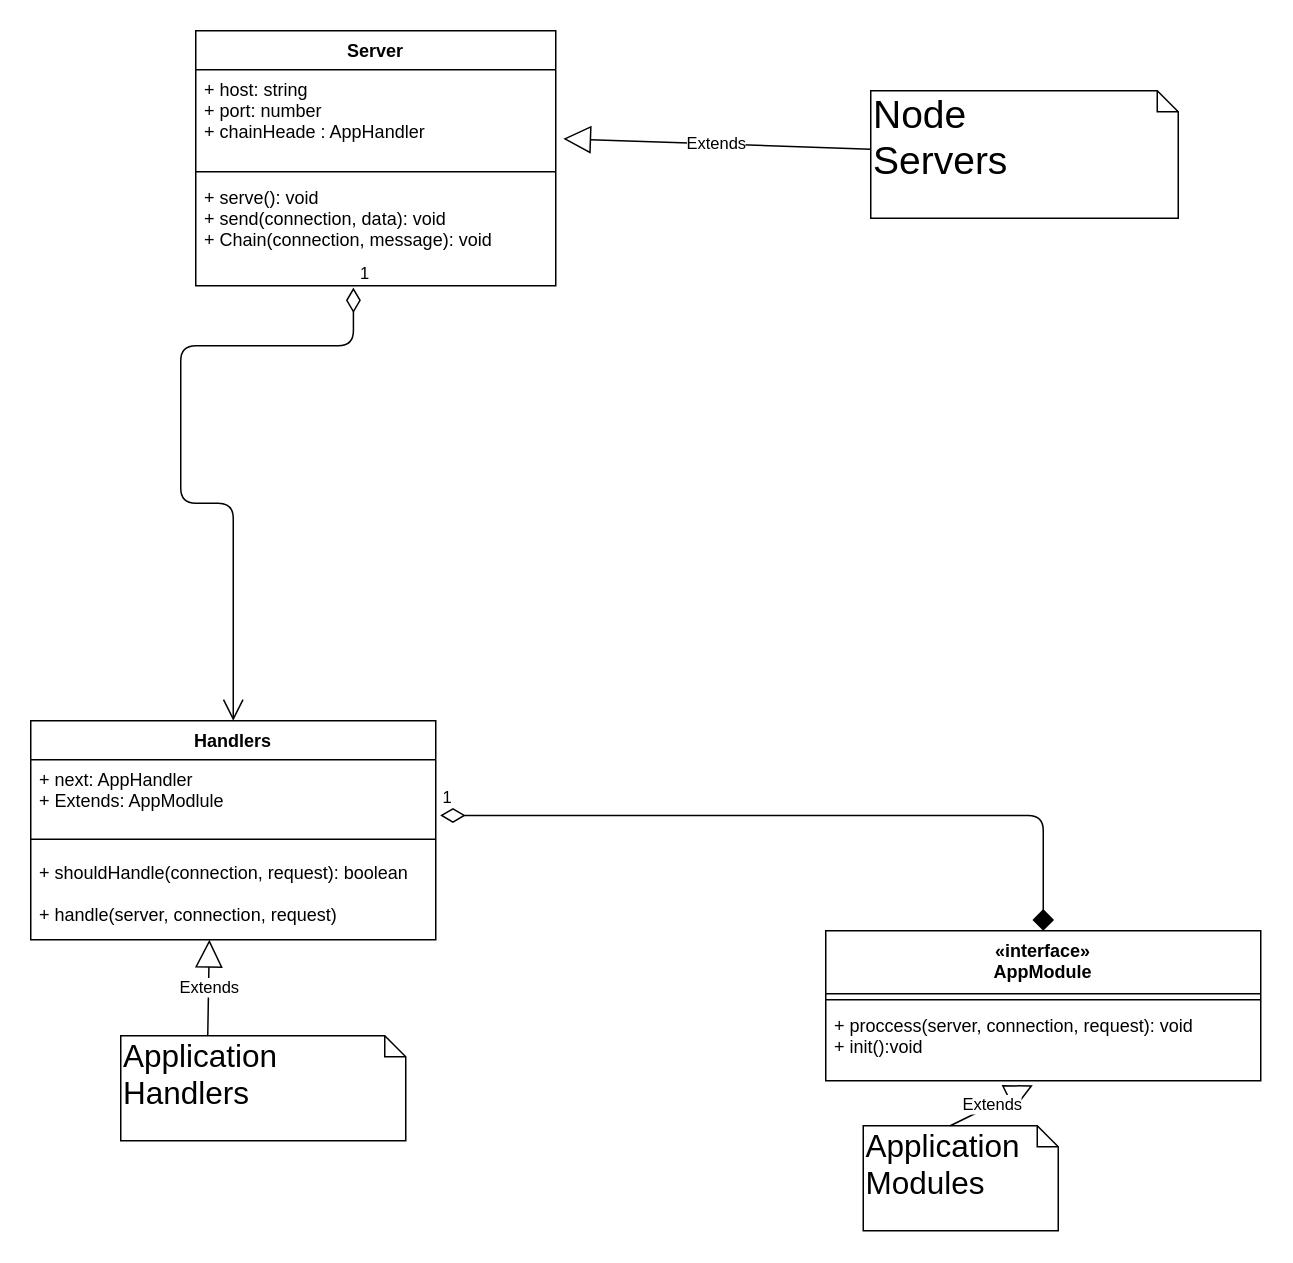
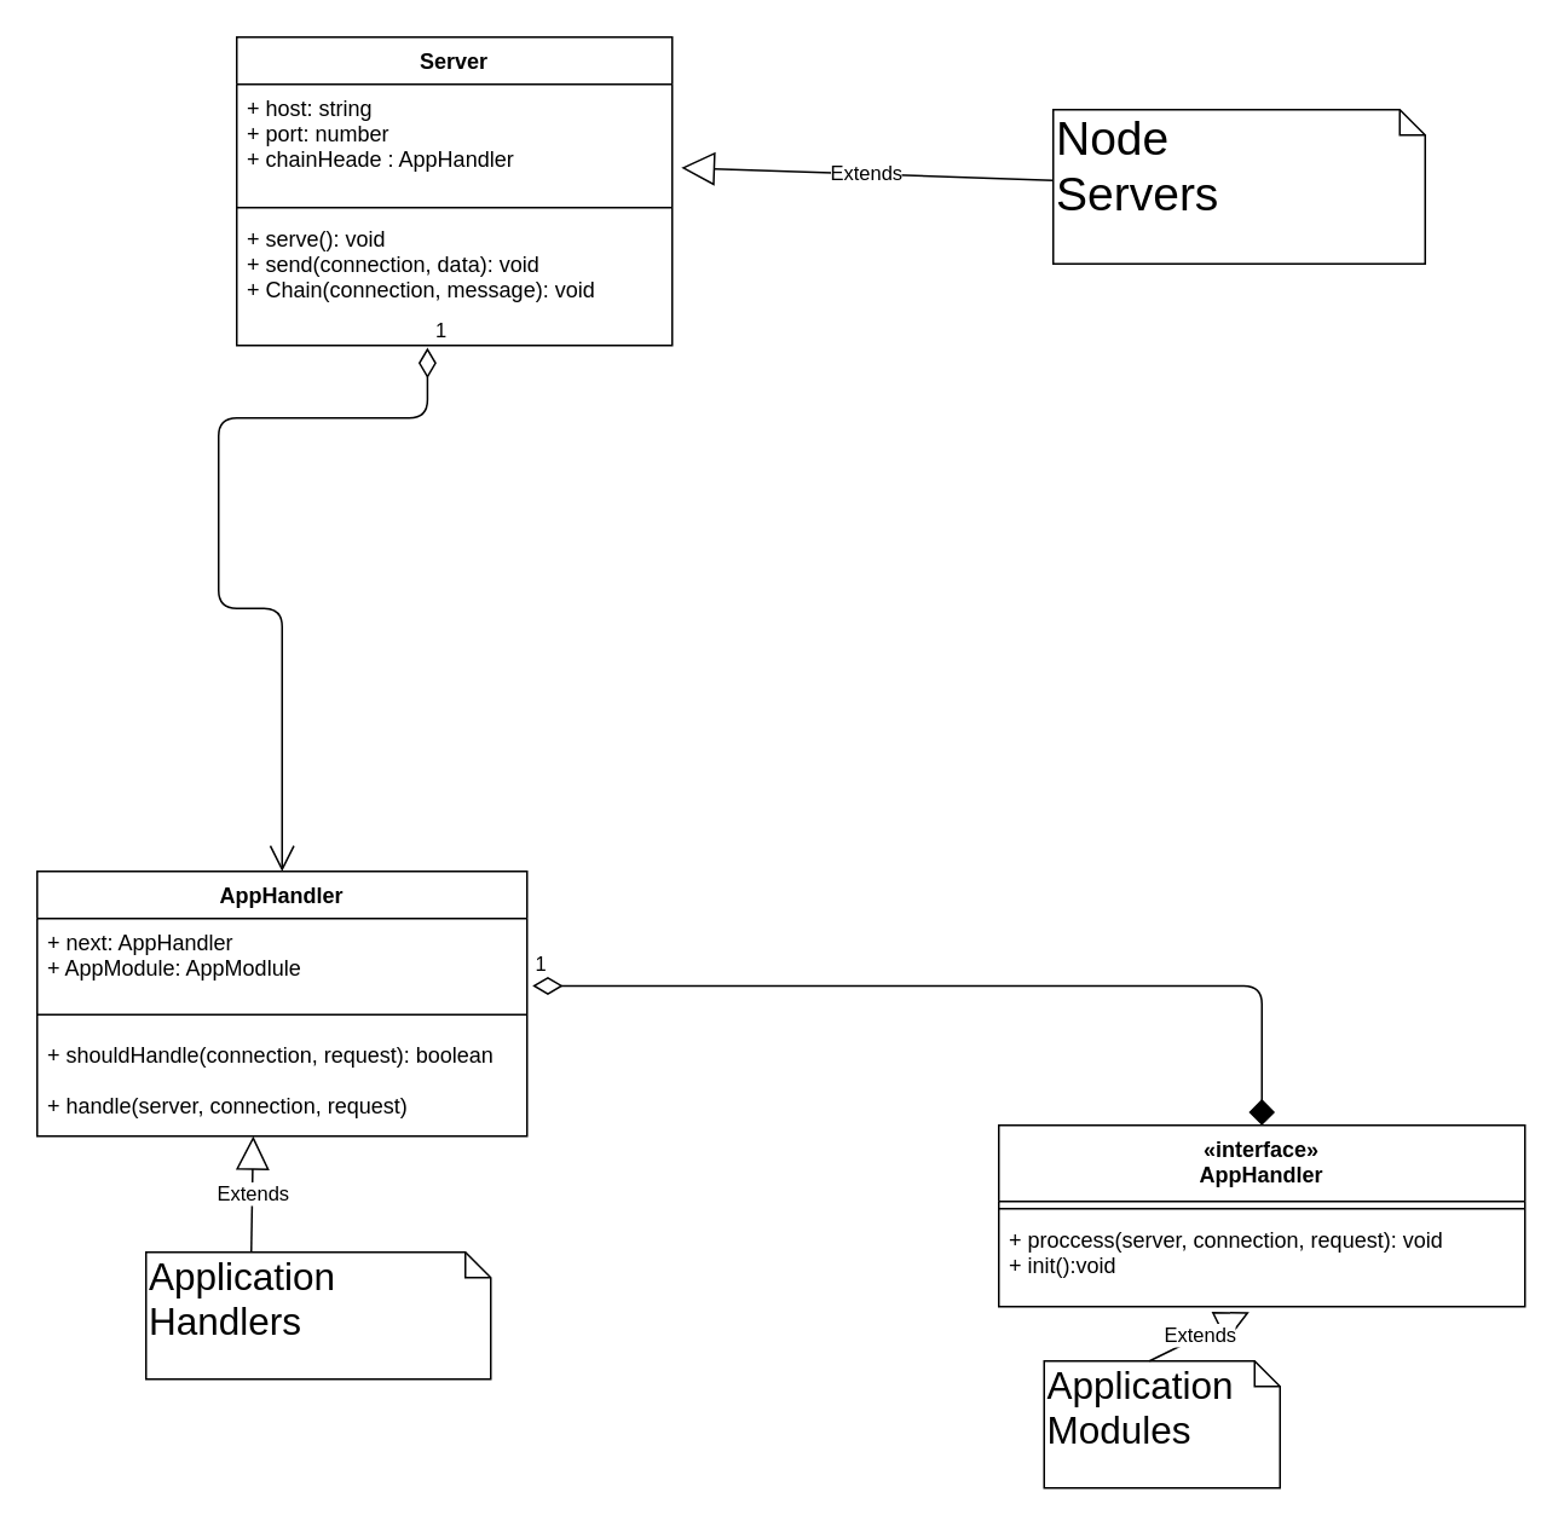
  <mxCell id="0" />
  <mxCell id="1" parent="0" />
- <mxCell id="2" value="Handlers" style="swimlane;fontStyle=1;align=center;verticalAlign=top;childLayout=stackLayout;horizontal=1;startSize=26;horizontalStack=0;resizeParent=1;resizeParentMax=0;resizeLast=0;collapsible=1;marginBottom=0;" vertex="1" parent="1"><mxGeometry x="20" y="480" width="270" height="146" as="geometry" /></mxCell>
- <mxCell id="3" value="+ next: AppHandler&#10;+ Extends: AppModlule" style="text;strokeColor=none;fillColor=none;align=left;verticalAlign=top;spacingLeft=4;spacingRight=4;overflow=hidden;rotatable=0;points=[[0,0.5],[1,0.5]];portConstraint=eastwest;" vertex="1" parent="2"><mxGeometry y="26" width="270" height="44" as="geometry" /></mxCell>
+ <mxCell id="2" value="AppHandler" style="swimlane;fontStyle=1;align=center;verticalAlign=top;childLayout=stackLayout;horizontal=1;startSize=26;horizontalStack=0;resizeParent=1;resizeParentMax=0;resizeLast=0;collapsible=1;marginBottom=0;" vertex="1" parent="1"><mxGeometry x="20" y="480" width="270" height="146" as="geometry" /></mxCell>
+ <mxCell id="3" value="+ next: AppHandler&#10;+ AppModule: AppModlule" style="text;strokeColor=none;fillColor=none;align=left;verticalAlign=top;spacingLeft=4;spacingRight=4;overflow=hidden;rotatable=0;points=[[0,0.5],[1,0.5]];portConstraint=eastwest;" vertex="1" parent="2"><mxGeometry y="26" width="270" height="44" as="geometry" /></mxCell>
  <mxCell id="4" value="" style="line;strokeWidth=1;fillColor=none;align=left;verticalAlign=middle;spacingTop=-1;spacingLeft=3;spacingRight=3;rotatable=0;labelPosition=right;points=[];portConstraint=eastwest;" vertex="1" parent="2"><mxGeometry y="70" width="270" height="18" as="geometry" /></mxCell>
  <mxCell id="5" value="+ shouldHandle(connection, request): boolean&#10;&#10;+ handle(server, connection, request)" style="text;strokeColor=none;fillColor=none;align=left;verticalAlign=top;spacingLeft=4;spacingRight=4;overflow=hidden;rotatable=0;points=[[0,0.5],[1,0.5]];portConstraint=eastwest;" vertex="1" parent="2"><mxGeometry y="88" width="270" height="58" as="geometry" /></mxCell>
  <mxCell id="6" value="Server" style="swimlane;fontStyle=1;align=center;verticalAlign=top;childLayout=stackLayout;horizontal=1;startSize=26;horizontalStack=0;resizeParent=1;resizeParentMax=0;resizeLast=0;collapsible=1;marginBottom=0;" vertex="1" parent="1"><mxGeometry x="130" y="20" width="240" height="170" as="geometry" /></mxCell>
  <mxCell id="7" value="+ host: string&#10;+ port: number&#10;+ chainHeade : AppHandler" style="text;strokeColor=none;fillColor=none;align=left;verticalAlign=top;spacingLeft=4;spacingRight=4;overflow=hidden;rotatable=0;points=[[0,0.5],[1,0.5]];portConstraint=eastwest;" vertex="1" parent="6"><mxGeometry y="26" width="240" height="64" as="geometry" /></mxCell>
  <mxCell id="8" value="" style="line;strokeWidth=1;fillColor=none;align=left;verticalAlign=middle;spacingTop=-1;spacingLeft=3;spacingRight=3;rotatable=0;labelPosition=right;points=[];portConstraint=eastwest;" vertex="1" parent="6"><mxGeometry y="90" width="240" height="8" as="geometry" /></mxCell>
  <mxCell id="9" value="+ serve(): void&#10;+ send(connection, data): void&#10;+ Chain(connection, message): void" style="text;strokeColor=none;fillColor=none;align=left;verticalAlign=top;spacingLeft=4;spacingRight=4;overflow=hidden;rotatable=0;points=[[0,0.5],[1,0.5]];portConstraint=eastwest;" vertex="1" parent="6"><mxGeometry y="98" width="240" height="72" as="geometry" /></mxCell>
  <mxCell id="10" value="1" style="endArrow=open;html=1;endSize=12;startArrow=diamondThin;startSize=14;startFill=0;edgeStyle=orthogonalEdgeStyle;align=left;verticalAlign=bottom;entryX=0.5;entryY=0;entryDx=0;entryDy=0;exitX=0.438;exitY=1.017;exitDx=0;exitDy=0;exitPerimeter=0;" edge="1" parent="1" source="9" target="2"><mxGeometry x="-1" y="3" relative="1" as="geometry"><mxPoint x="310" y="310" as="sourcePoint" /><mxPoint x="480" y="340" as="targetPoint" /><Array as="points"><mxPoint x="235" y="230" /><mxPoint x="120" y="230" /><mxPoint x="120" y="335" /><mxPoint x="155" y="335" /></Array></mxGeometry></mxCell>
- <mxCell id="11" value="«interface»&#10;AppModule" style="swimlane;fontStyle=1;align=center;verticalAlign=top;childLayout=stackLayout;horizontal=1;startSize=42;horizontalStack=0;resizeParent=1;resizeParentMax=0;resizeLast=0;collapsible=1;marginBottom=0;" vertex="1" parent="1"><mxGeometry x="550" y="620" width="290" height="100" as="geometry" /></mxCell>
+ <mxCell id="11" value="«interface»&#10;AppHandler" style="swimlane;fontStyle=1;align=center;verticalAlign=top;childLayout=stackLayout;horizontal=1;startSize=42;horizontalStack=0;resizeParent=1;resizeParentMax=0;resizeLast=0;collapsible=1;marginBottom=0;" vertex="1" parent="1"><mxGeometry x="550" y="620" width="290" height="100" as="geometry" /></mxCell>
  <mxCell id="12" value="" style="line;strokeWidth=1;fillColor=none;align=left;verticalAlign=middle;spacingTop=-1;spacingLeft=3;spacingRight=3;rotatable=0;labelPosition=right;points=[];portConstraint=eastwest;" vertex="1" parent="11"><mxGeometry y="42" width="290" height="8" as="geometry" /></mxCell>
  <mxCell id="13" value="+ proccess(server, connection, request): void&#10;+ init():void" style="text;strokeColor=none;fillColor=none;align=left;verticalAlign=top;spacingLeft=4;spacingRight=4;overflow=hidden;rotatable=0;points=[[0,0.5],[1,0.5]];portConstraint=eastwest;" vertex="1" parent="11"><mxGeometry y="50" width="290" height="50" as="geometry" /></mxCell>
  <mxCell id="14" value="1" style="endArrow=diamond;html=1;endSize=12;startArrow=diamondThin;startSize=14;startFill=0;edgeStyle=orthogonalEdgeStyle;align=left;verticalAlign=bottom;exitX=1.011;exitY=0.844;exitDx=0;exitDy=0;exitPerimeter=0;entryX=0.5;entryY=0;entryDx=0;entryDy=0;" edge="1" parent="1" source="3" target="11"><mxGeometry x="-1" y="3" relative="1" as="geometry"><mxPoint x="550" y="540" as="sourcePoint" /><mxPoint x="710" y="540" as="targetPoint" /></mxGeometry></mxCell>
  <mxCell id="15" value="Extends" style="endArrow=block;endSize=16;endFill=0;html=1;" edge="1" parent="1" source="20"><mxGeometry width="160" relative="1" as="geometry"><mxPoint x="522.1" y="-14.016" as="sourcePoint" /><mxPoint x="375" y="92" as="targetPoint" /></mxGeometry></mxCell>
  <mxCell id="16" value="&lt;font style=&quot;font-size: 21px&quot;&gt;Application&lt;br&gt;Handlers&lt;/font&gt;" style="shape=note;whiteSpace=wrap;html=1;size=14;verticalAlign=top;align=left;spacingTop=-6;" vertex="1" parent="1"><mxGeometry x="80" y="690" width="190" height="70" as="geometry" /></mxCell>
  <mxCell id="17" value="Extends" style="endArrow=block;endSize=16;endFill=0;html=1;exitX=0;exitY=0;exitDx=58;exitDy=0;exitPerimeter=0;entryX=0.441;entryY=1;entryDx=0;entryDy=0;entryPerimeter=0;" edge="1" parent="1" source="16" target="5"><mxGeometry width="160" relative="1" as="geometry"><mxPoint x="130" y="680" as="sourcePoint" /><mxPoint x="290" y="680" as="targetPoint" /></mxGeometry></mxCell>
  <mxCell id="18" value="&lt;font style=&quot;font-size: 21px&quot;&gt;Application&lt;br&gt;Modules&lt;/font&gt;" style="shape=note;whiteSpace=wrap;html=1;size=14;verticalAlign=top;align=left;spacingTop=-6;" vertex="1" parent="1"><mxGeometry x="575" y="750" width="130" height="70" as="geometry" /></mxCell>
  <mxCell id="19" value="Extends" style="endArrow=block;endSize=16;endFill=0;html=1;exitX=0;exitY=0;exitDx=58;exitDy=0;exitPerimeter=0;entryX=0.476;entryY=1.06;entryDx=0;entryDy=0;entryPerimeter=0;" edge="1" parent="1" source="18" target="13"><mxGeometry width="160" relative="1" as="geometry"><mxPoint x="800" y="780" as="sourcePoint" /><mxPoint x="801.07" y="716" as="targetPoint" /></mxGeometry></mxCell>
  <mxCell id="20" value="&lt;font style=&quot;font-size: 26px&quot;&gt;Node&lt;br&gt;Servers&lt;/font&gt;" style="shape=note;whiteSpace=wrap;html=1;size=14;verticalAlign=top;align=left;spacingTop=-6;" vertex="1" parent="1"><mxGeometry x="580" y="60" width="205" height="85" as="geometry" /></mxCell>
